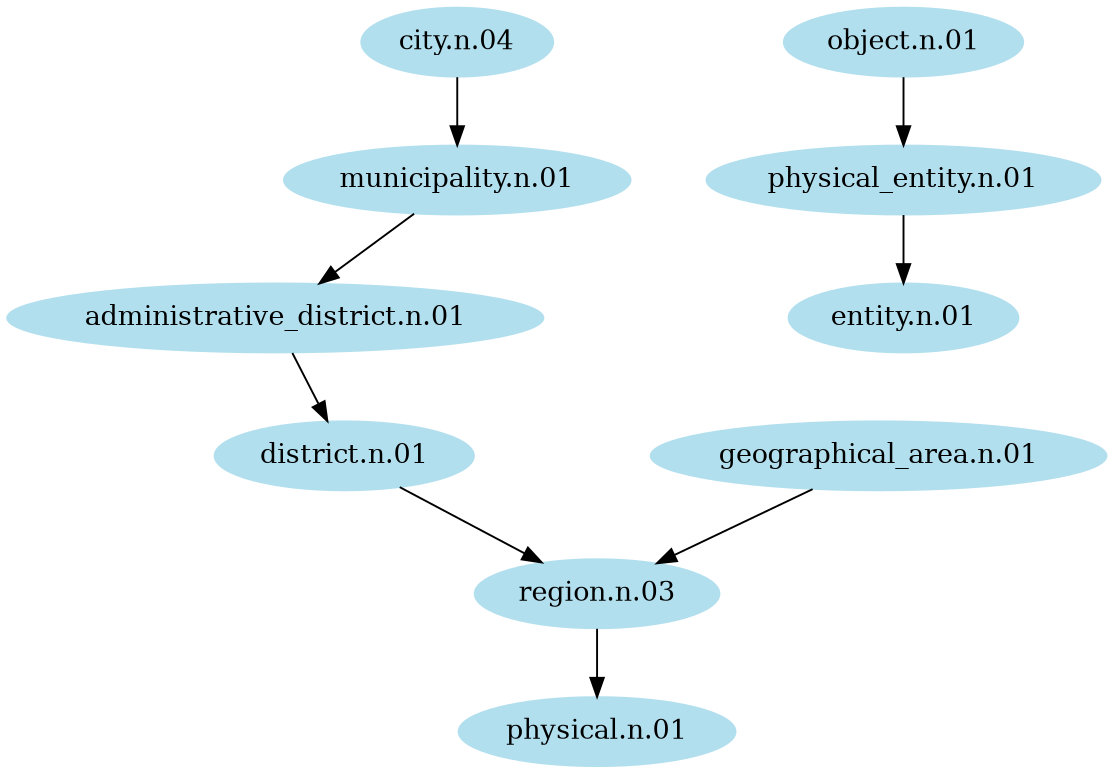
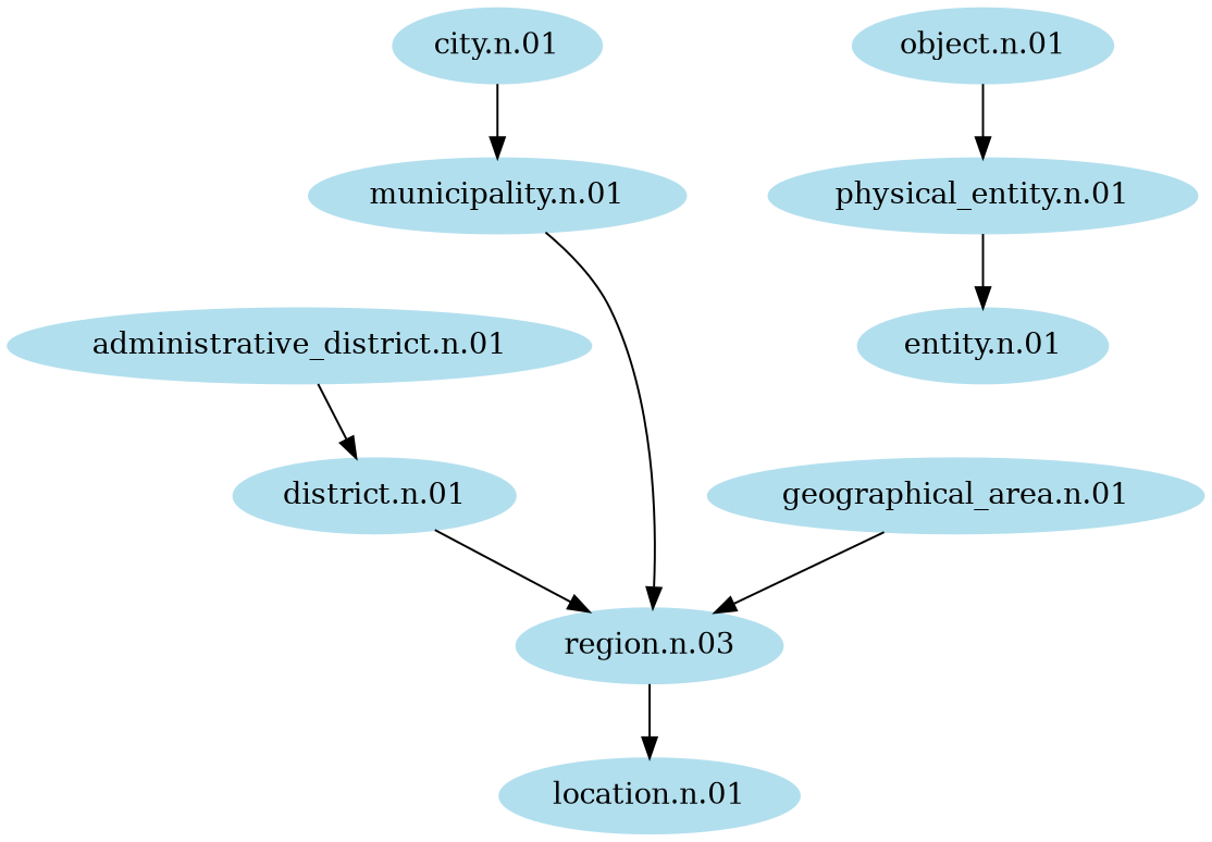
  digraph {
    node [color=lightblue2 style=filled]
-   "city.n.01" [label="city.n.04"]
+   "city.n.01"
    "municipality.n.01"
    "administrative_district.n.01"
    "district.n.01"
    "region.n.03"
-   "location.n.01" [label="physical.n.01"]
+   "location.n.01"
    "object.n.01"
    "physical_entity.n.01"
    "entity.n.01"
    "geographical_area.n.01"
    "city.n.01" -> "municipality.n.01"
-   "municipality.n.01" -> "administrative_district.n.01"
+   "municipality.n.01" -> "region.n.03"
    "administrative_district.n.01" -> "district.n.01"
    "district.n.01" -> "region.n.03"
    "region.n.03" -> "location.n.01"
    "object.n.01" -> "physical_entity.n.01"
    "physical_entity.n.01" -> "entity.n.01"
    "geographical_area.n.01" -> "region.n.03"
  }
